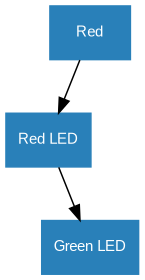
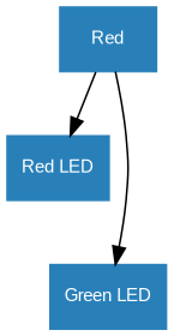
  digraph {
    rankdir=TB
    node [color="#2980b9" fontcolor="#ffffff" fontname=Arial fontsize=10 shape=rect style=filled]
    edge [arrowhead=normal style=solid]
    n1 [label="Red LED"]
    n2 [label="Green LED"]
    n3 [label=Red]
-   n1 -> n2
+   n3 -> n2
    n3 -> n1
  }
